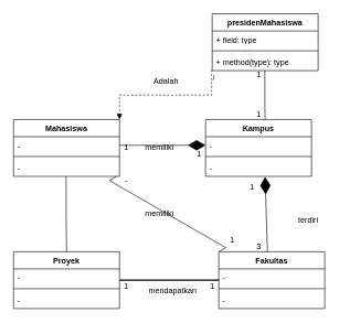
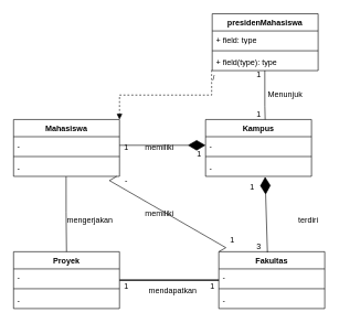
  <mxCell id="0" />
  <mxCell id="1" parent="0" />
  <mxCell id="2" value="Mahasiswa" style="swimlane;fontStyle=1;align=center;verticalAlign=top;childLayout=stackLayout;horizontal=1;startSize=26;horizontalStack=0;resizeParent=1;resizeParentMax=0;resizeLast=0;collapsible=1;marginBottom=0;whiteSpace=wrap;html=1;" vertex="1" parent="1"><mxGeometry x="20" y="180" width="160" height="86" as="geometry" /></mxCell>
  <mxCell id="3" value="-" style="text;strokeColor=none;fillColor=none;align=left;verticalAlign=top;spacingLeft=4;spacingRight=4;overflow=hidden;rotatable=0;points=[[0,0.5],[1,0.5]];portConstraint=eastwest;whiteSpace=wrap;html=1;" vertex="1" parent="2"><mxGeometry y="26" width="160" height="26" as="geometry" /></mxCell>
  <mxCell id="4" value="" style="line;strokeWidth=1;fillColor=none;align=left;verticalAlign=middle;spacingTop=-1;spacingLeft=3;spacingRight=3;rotatable=0;labelPosition=right;points=[];portConstraint=eastwest;strokeColor=inherit;" vertex="1" parent="2"><mxGeometry y="52" width="160" height="8" as="geometry" /></mxCell>
  <mxCell id="5" value="-" style="text;strokeColor=none;fillColor=none;align=left;verticalAlign=top;spacingLeft=4;spacingRight=4;overflow=hidden;rotatable=0;points=[[0,0.5],[1,0.5]];portConstraint=eastwest;whiteSpace=wrap;html=1;" vertex="1" parent="2"><mxGeometry y="60" width="160" height="26" as="geometry" /></mxCell>
  <mxCell id="6" value="Fakultas" style="swimlane;fontStyle=1;align=center;verticalAlign=top;childLayout=stackLayout;horizontal=1;startSize=26;horizontalStack=0;resizeParent=1;resizeParentMax=0;resizeLast=0;collapsible=1;marginBottom=0;whiteSpace=wrap;html=1;" vertex="1" parent="1"><mxGeometry x="330" y="380" width="160" height="86" as="geometry" /></mxCell>
  <mxCell id="7" value="-" style="text;strokeColor=none;fillColor=none;align=left;verticalAlign=top;spacingLeft=4;spacingRight=4;overflow=hidden;rotatable=0;points=[[0,0.5],[1,0.5]];portConstraint=eastwest;whiteSpace=wrap;html=1;" vertex="1" parent="6"><mxGeometry y="26" width="160" height="26" as="geometry" /></mxCell>
  <mxCell id="8" value="" style="line;strokeWidth=1;fillColor=none;align=left;verticalAlign=middle;spacingTop=-1;spacingLeft=3;spacingRight=3;rotatable=0;labelPosition=right;points=[];portConstraint=eastwest;strokeColor=inherit;" vertex="1" parent="6"><mxGeometry y="52" width="160" height="8" as="geometry" /></mxCell>
  <mxCell id="9" value="-" style="text;strokeColor=none;fillColor=none;align=left;verticalAlign=top;spacingLeft=4;spacingRight=4;overflow=hidden;rotatable=0;points=[[0,0.5],[1,0.5]];portConstraint=eastwest;whiteSpace=wrap;html=1;" vertex="1" parent="6"><mxGeometry y="60" width="160" height="26" as="geometry" /></mxCell>
  <mxCell id="10" value="Kampus" style="swimlane;fontStyle=1;align=center;verticalAlign=top;childLayout=stackLayout;horizontal=1;startSize=26;horizontalStack=0;resizeParent=1;resizeParentMax=0;resizeLast=0;collapsible=1;marginBottom=0;whiteSpace=wrap;html=1;" vertex="1" parent="1"><mxGeometry x="310" y="180" width="160" height="86" as="geometry" /></mxCell>
  <mxCell id="11" value="-" style="text;strokeColor=none;fillColor=none;align=left;verticalAlign=top;spacingLeft=4;spacingRight=4;overflow=hidden;rotatable=0;points=[[0,0.5],[1,0.5]];portConstraint=eastwest;whiteSpace=wrap;html=1;" vertex="1" parent="10"><mxGeometry y="26" width="160" height="26" as="geometry" /></mxCell>
  <mxCell id="12" value="" style="line;strokeWidth=1;fillColor=none;align=left;verticalAlign=middle;spacingTop=-1;spacingLeft=3;spacingRight=3;rotatable=0;labelPosition=right;points=[];portConstraint=eastwest;strokeColor=inherit;" vertex="1" parent="10"><mxGeometry y="52" width="160" height="8" as="geometry" /></mxCell>
  <mxCell id="13" value="-" style="text;strokeColor=none;fillColor=none;align=left;verticalAlign=top;spacingLeft=4;spacingRight=4;overflow=hidden;rotatable=0;points=[[0,0.5],[1,0.5]];portConstraint=eastwest;whiteSpace=wrap;html=1;" vertex="1" parent="10"><mxGeometry y="60" width="160" height="26" as="geometry" /></mxCell>
  <mxCell id="14" value="Proyek" style="swimlane;fontStyle=1;align=center;verticalAlign=top;childLayout=stackLayout;horizontal=1;startSize=26;horizontalStack=0;resizeParent=1;resizeParentMax=0;resizeLast=0;collapsible=1;marginBottom=0;whiteSpace=wrap;html=1;" vertex="1" parent="1"><mxGeometry x="20" y="380" width="160" height="86" as="geometry" /></mxCell>
  <mxCell id="15" value="-" style="text;strokeColor=none;fillColor=none;align=left;verticalAlign=top;spacingLeft=4;spacingRight=4;overflow=hidden;rotatable=0;points=[[0,0.5],[1,0.5]];portConstraint=eastwest;whiteSpace=wrap;html=1;" vertex="1" parent="14"><mxGeometry y="26" width="160" height="26" as="geometry" /></mxCell>
  <mxCell id="16" value="" style="line;strokeWidth=1;fillColor=none;align=left;verticalAlign=middle;spacingTop=-1;spacingLeft=3;spacingRight=3;rotatable=0;labelPosition=right;points=[];portConstraint=eastwest;strokeColor=inherit;" vertex="1" parent="14"><mxGeometry y="52" width="160" height="8" as="geometry" /></mxCell>
  <mxCell id="17" value="-" style="text;strokeColor=none;fillColor=none;align=left;verticalAlign=top;spacingLeft=4;spacingRight=4;overflow=hidden;rotatable=0;points=[[0,0.5],[1,0.5]];portConstraint=eastwest;whiteSpace=wrap;html=1;" vertex="1" parent="14"><mxGeometry y="60" width="160" height="26" as="geometry" /></mxCell>
  <mxCell id="18" value="presidenMahasiswa" style="swimlane;fontStyle=1;align=center;verticalAlign=top;childLayout=stackLayout;horizontal=1;startSize=26;horizontalStack=0;resizeParent=1;resizeParentMax=0;resizeLast=0;collapsible=1;marginBottom=0;whiteSpace=wrap;html=1;" vertex="1" parent="1"><mxGeometry x="320" y="20" width="160" height="86" as="geometry" /></mxCell>
  <mxCell id="19" value="+ field: type" style="text;strokeColor=none;fillColor=none;align=left;verticalAlign=top;spacingLeft=4;spacingRight=4;overflow=hidden;rotatable=0;points=[[0,0.5],[1,0.5]];portConstraint=eastwest;whiteSpace=wrap;html=1;" vertex="1" parent="18"><mxGeometry y="26" width="160" height="26" as="geometry" /></mxCell>
  <mxCell id="20" value="" style="line;strokeWidth=1;fillColor=none;align=left;verticalAlign=middle;spacingTop=-1;spacingLeft=3;spacingRight=3;rotatable=0;labelPosition=right;points=[];portConstraint=eastwest;strokeColor=inherit;" vertex="1" parent="18"><mxGeometry y="52" width="160" height="8" as="geometry" /></mxCell>
- <mxCell id="21" value="+ method(type): type" style="text;strokeColor=none;fillColor=none;align=left;verticalAlign=top;spacingLeft=4;spacingRight=4;overflow=hidden;rotatable=0;points=[[0,0.5],[1,0.5]];portConstraint=eastwest;whiteSpace=wrap;html=1;" vertex="1" parent="18"><mxGeometry y="60" width="160" height="26" as="geometry" /></mxCell>
+ <mxCell id="21" value="+ field(type): type" style="text;strokeColor=none;fillColor=none;align=left;verticalAlign=top;spacingLeft=4;spacingRight=4;overflow=hidden;rotatable=0;points=[[0,0.5],[1,0.5]];portConstraint=eastwest;whiteSpace=wrap;html=1;" vertex="1" parent="18"><mxGeometry y="60" width="160" height="26" as="geometry" /></mxCell>
  <mxCell id="22" value="" style="endArrow=diamondThin;endFill=1;endSize=24;html=1;rounded=0;entryX=0;entryY=0.5;entryDx=0;entryDy=0;exitX=1;exitY=0.5;exitDx=0;exitDy=0;" edge="1" parent="1" source="3" target="11"><mxGeometry width="160" relative="1" as="geometry"><mxPoint x="200" y="219" as="sourcePoint" /><mxPoint x="210" y="266" as="targetPoint" /></mxGeometry></mxCell>
  <mxCell id="23" value="" style="endArrow=none;html=1;edgeStyle=orthogonalEdgeStyle;rounded=0;exitX=0.496;exitY=1.009;exitDx=0;exitDy=0;exitPerimeter=0;entryX=0.5;entryY=0;entryDx=0;entryDy=0;" edge="1" parent="1" source="5" target="14"><mxGeometry relative="1" as="geometry"><mxPoint x="110" y="290" as="sourcePoint" /><mxPoint x="360" y="380" as="targetPoint" /><Array as="points"><mxPoint x="99" y="320" /><mxPoint x="100" y="320" /></Array></mxGeometry></mxCell>
  <mxCell id="24" value="" style="endArrow=none;html=1;edgeStyle=orthogonalEdgeStyle;rounded=0;exitX=0.496;exitY=1.009;exitDx=0;exitDy=0;exitPerimeter=0;" edge="1" parent="1"><mxGeometry relative="1" as="geometry"><mxPoint x="399.48" y="106" as="sourcePoint" /><mxPoint x="400" y="180" as="targetPoint" /><Array as="points"><mxPoint x="399.48" y="160" /><mxPoint x="400.48" y="160" /></Array></mxGeometry></mxCell>
  <mxCell id="25" value="/" style="endArrow=block;endFill=1;html=1;edgeStyle=orthogonalEdgeStyle;align=left;verticalAlign=top;rounded=0;exitX=-0.005;exitY=0.971;exitDx=0;exitDy=0;exitPerimeter=0;entryX=1;entryY=0;entryDx=0;entryDy=0;dashed=1;" edge="1" parent="1" source="21" target="2"><mxGeometry x="-1" relative="1" as="geometry"><mxPoint x="50" y="160" as="sourcePoint" /><mxPoint x="210" y="160" as="targetPoint" /><Array as="points"><mxPoint x="319" y="143" /><mxPoint x="180" y="143" /></Array></mxGeometry></mxCell>
  <mxCell id="26" value="1" style="text;html=1;align=center;verticalAlign=middle;resizable=0;points=[];autosize=1;strokeColor=none;fillColor=none;" vertex="1" parent="1"><mxGeometry x="375" y="98" width="30" height="30" as="geometry" /></mxCell>
  <mxCell id="27" value="1" style="text;html=1;align=center;verticalAlign=middle;resizable=0;points=[];autosize=1;strokeColor=none;fillColor=none;" vertex="1" parent="1"><mxGeometry x="375" y="158" width="30" height="30" as="geometry" /></mxCell>
- <mxCell id="29" value="Adalah" style="text;html=1;align=center;verticalAlign=middle;resizable=0;points=[];autosize=1;strokeColor=none;fillColor=none;" vertex="1" parent="1"><mxGeometry x="220" y="108" width="60" height="30" as="geometry" /></mxCell>
+ <mxCell id="28" value="Menunjuk" style="text;html=1;align=center;verticalAlign=middle;resizable=0;points=[];autosize=1;strokeColor=none;fillColor=none;" vertex="1" parent="1"><mxGeometry x="390" y="128" width="80" height="30" as="geometry" /></mxCell>
  <mxCell id="30" value="memiliki" style="text;html=1;align=center;verticalAlign=middle;resizable=0;points=[];autosize=1;strokeColor=none;fillColor=none;" vertex="1" parent="1"><mxGeometry x="205" y="208" width="70" height="30" as="geometry" /></mxCell>
  <mxCell id="31" value="1" style="text;html=1;align=center;verticalAlign=middle;resizable=0;points=[];autosize=1;strokeColor=none;fillColor=none;" vertex="1" parent="1"><mxGeometry x="175" y="208" width="30" height="30" as="geometry" /></mxCell>
  <mxCell id="32" value="1" style="text;html=1;align=center;verticalAlign=middle;resizable=0;points=[];autosize=1;strokeColor=none;fillColor=none;" vertex="1" parent="1"><mxGeometry x="285" y="218" width="30" height="30" as="geometry" /></mxCell>
  <mxCell id="33" value="" style="endArrow=diamondThin;endFill=1;endSize=24;html=1;rounded=0;entryX=0.562;entryY=1.024;entryDx=0;entryDy=0;entryPerimeter=0;exitX=0.459;exitY=0.013;exitDx=0;exitDy=0;exitPerimeter=0;" edge="1" parent="1" source="6" target="13"><mxGeometry width="160" relative="1" as="geometry"><mxPoint x="330" y="320" as="sourcePoint" /><mxPoint x="490" y="320" as="targetPoint" /></mxGeometry></mxCell>
  <mxCell id="34" value="terdiri" style="text;html=1;align=center;verticalAlign=middle;resizable=0;points=[];autosize=1;strokeColor=none;fillColor=none;" vertex="1" parent="1"><mxGeometry x="440" y="318" width="50" height="30" as="geometry" /></mxCell>
  <mxCell id="35" value="1" style="text;html=1;align=center;verticalAlign=middle;resizable=0;points=[];autosize=1;strokeColor=none;fillColor=none;" vertex="1" parent="1"><mxGeometry x="365" y="268" width="30" height="30" as="geometry" /></mxCell>
  <mxCell id="36" value="3" style="text;html=1;align=center;verticalAlign=middle;resizable=0;points=[];autosize=1;strokeColor=none;fillColor=none;" vertex="1" parent="1"><mxGeometry x="375" y="358" width="30" height="30" as="geometry" /></mxCell>
  <mxCell id="37" value="" style="line;strokeWidth=2;html=1;" vertex="1" parent="1"><mxGeometry x="180" y="418" width="150" height="10" as="geometry" /></mxCell>
  <mxCell id="38" value="" style="edgeStyle=isometricEdgeStyle;endArrow=none;html=1;rounded=0;exitX=0;exitY=0;exitDx=0;exitDy=0;" edge="1" parent="1" source="6"><mxGeometry width="50" height="100" relative="1" as="geometry"><mxPoint x="330" y="370" as="sourcePoint" /><mxPoint x="175.8" y="266" as="targetPoint" /><Array as="points"><mxPoint x="230" y="310" /></Array></mxGeometry></mxCell>
  <mxCell id="39" value="memiliki" style="text;html=1;align=center;verticalAlign=middle;resizable=0;points=[];autosize=1;strokeColor=none;fillColor=none;" vertex="1" parent="1"><mxGeometry x="205" y="308" width="70" height="30" as="geometry" /></mxCell>
  <mxCell id="40" value="-" style="text;html=1;align=center;verticalAlign=middle;resizable=0;points=[];autosize=1;strokeColor=none;fillColor=none;" vertex="1" parent="1"><mxGeometry x="175" y="258" width="30" height="30" as="geometry" /></mxCell>
  <mxCell id="41" value="1" style="text;html=1;align=center;verticalAlign=middle;resizable=0;points=[];autosize=1;strokeColor=none;fillColor=none;" vertex="1" parent="1"><mxGeometry x="335" y="348" width="30" height="30" as="geometry" /></mxCell>
  <mxCell id="42" value="1" style="text;html=1;align=center;verticalAlign=middle;resizable=0;points=[];autosize=1;strokeColor=none;fillColor=none;" vertex="1" parent="1"><mxGeometry x="175" y="418" width="30" height="30" as="geometry" /></mxCell>
  <mxCell id="43" value="1" style="text;html=1;align=center;verticalAlign=middle;resizable=0;points=[];autosize=1;strokeColor=none;fillColor=none;" vertex="1" parent="1"><mxGeometry x="305" y="418" width="30" height="30" as="geometry" /></mxCell>
  <mxCell id="44" value="mendapatkan&lt;div&gt;&lt;br&gt;&lt;/div&gt;" style="text;html=1;align=center;verticalAlign=middle;resizable=0;points=[];autosize=1;strokeColor=none;fillColor=none;" vertex="1" parent="1"><mxGeometry x="210" y="426" width="100" height="40" as="geometry" /></mxCell>
+ <mxCell id="45" value="mengerjakan" style="text;html=1;align=center;verticalAlign=middle;resizable=0;points=[];autosize=1;strokeColor=none;fillColor=none;" vertex="1" parent="1"><mxGeometry x="90" y="318" width="90" height="30" as="geometry" /></mxCell>
